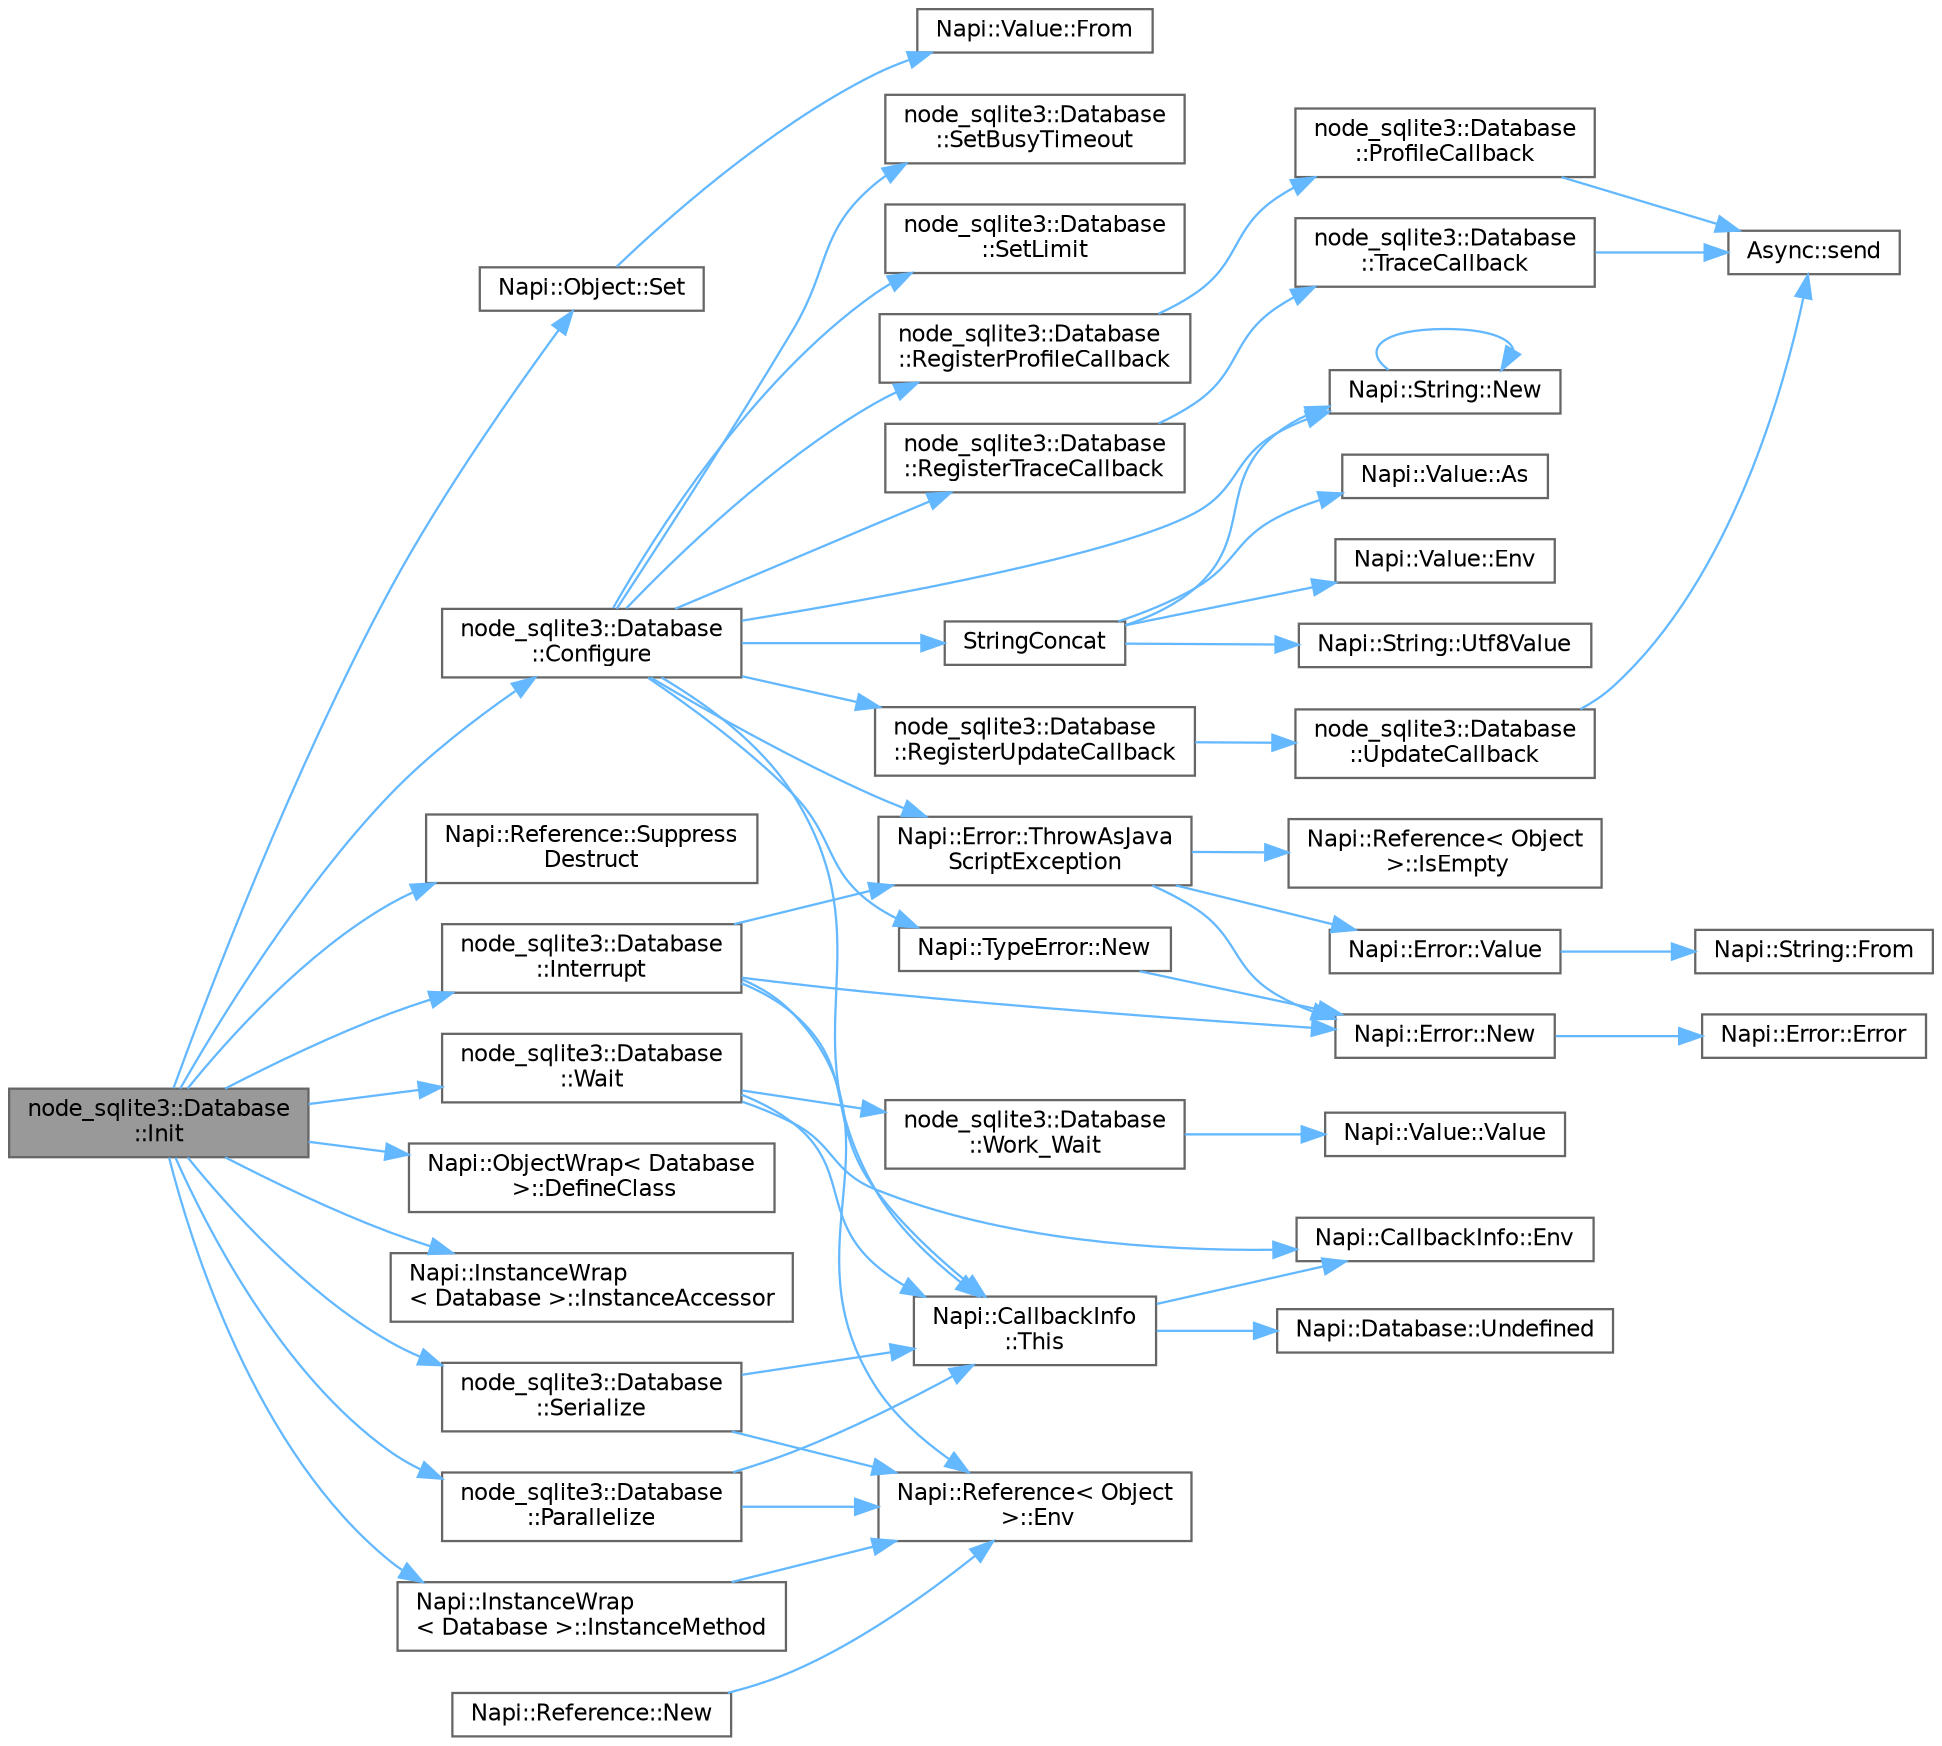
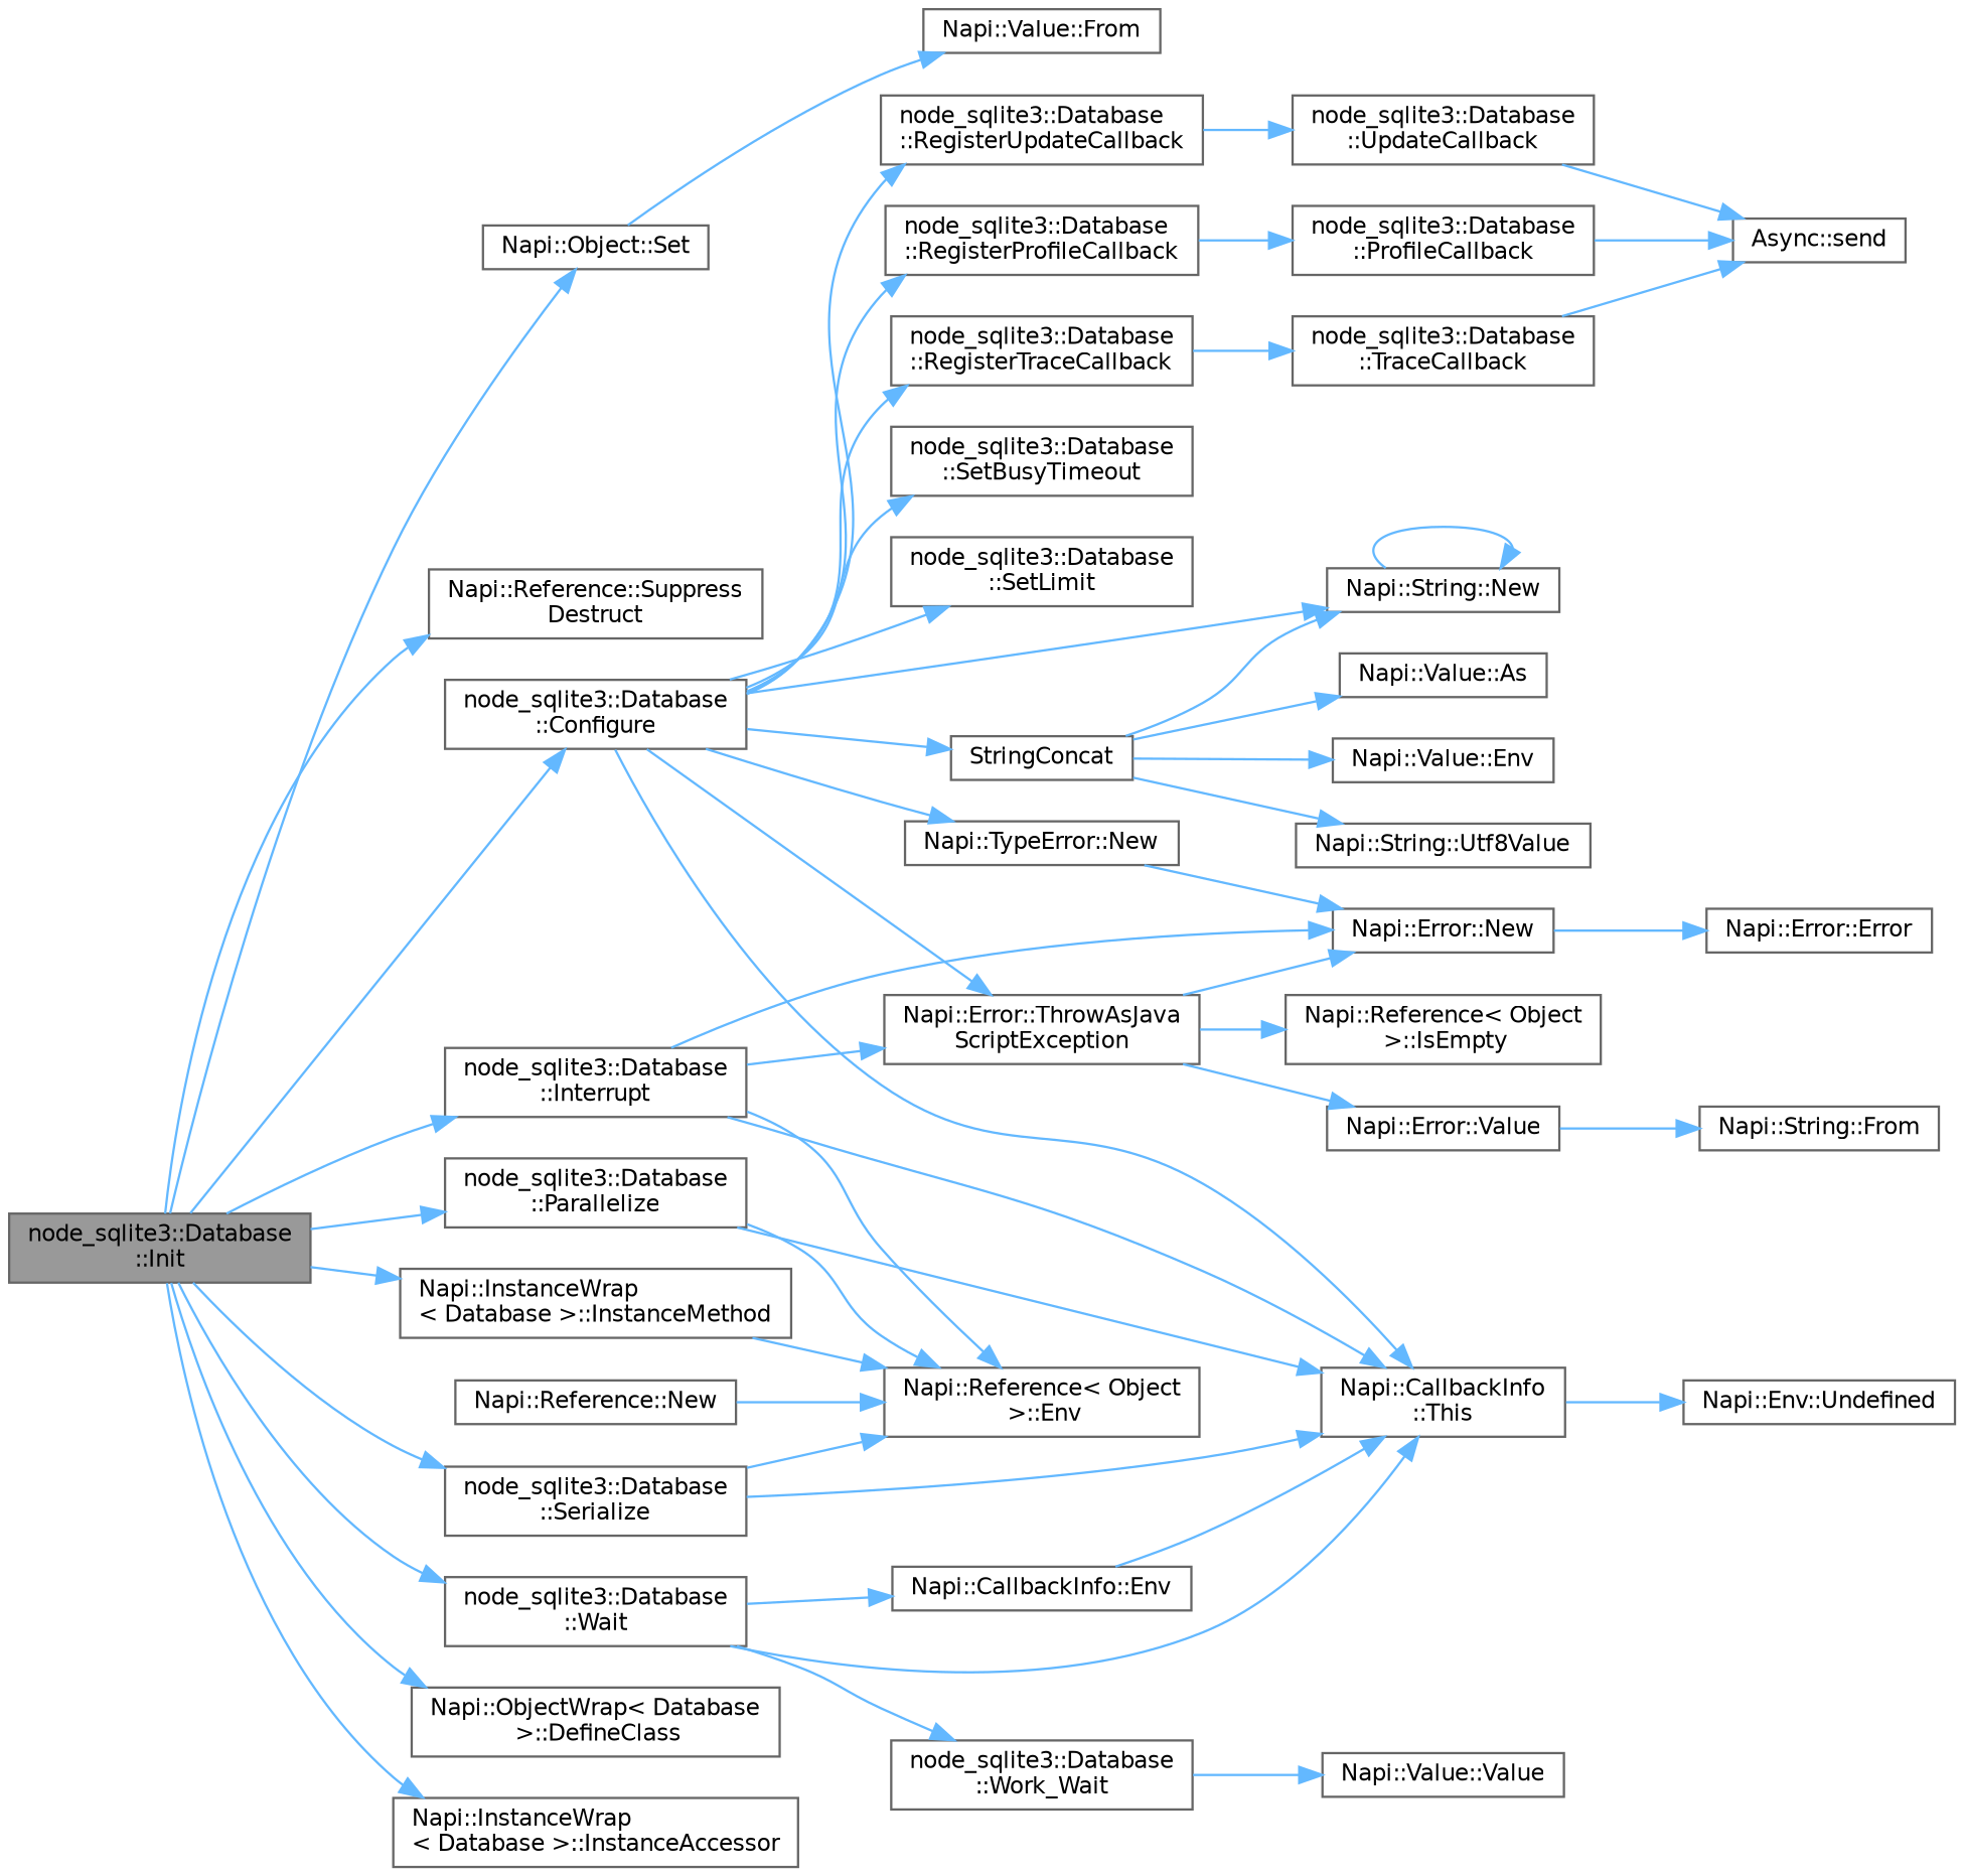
  digraph {
    rankdir=LR
    node [color=grey40 fillcolor=white fontname=Helvetica fontsize=10 shape=box style=filled]
    edge [color=steelblue1 fontname=Helvetica fontsize=10 labelfontname=Helvetica labelfontsize=10 style=solid]
    n1 [color=gray40 fillcolor=grey60 fontcolor=black height=0.2 label="node_sqlite3::Database\l::Init" width=0.4]
    n2 [height=0.2 label="node_sqlite3::Database\l::Configure" width=0.4]
    n3 [height=0.2 label="Napi::ObjectWrap\< Database\l \>::DefineClass" width=0.4]
    n4 [height=0.2 label="Napi::InstanceWrap\l\< Database \>::InstanceAccessor" width=0.4]
    n5 [height=0.2 label="Napi::InstanceWrap\l\< Database \>::InstanceMethod" width=0.4]
    n6 [height=0.2 label="node_sqlite3::Database\l::Interrupt" width=0.4]
    n7 [height=0.2 label="node_sqlite3::Database\l::Parallelize" width=0.4]
    n8 [height=0.2 label="node_sqlite3::Database\l::Serialize" width=0.4]
    n9 [height=0.2 label="Napi::Object::Set" width=0.4]
    n10 [height=0.2 label="Napi::Reference::Suppress\lDestruct" width=0.4]
    n11 [height=0.2 label="node_sqlite3::Database\l::Wait" width=0.4]
    n12 [height=0.2 label="Napi::String::New" width=0.4]
    n13 [height=0.2 label="Napi::TypeError::New" width=0.4]
    n14 [height=0.2 label="node_sqlite3::Database\l::RegisterProfileCallback" width=0.4]
    n15 [height=0.2 label="node_sqlite3::Database\l::RegisterTraceCallback" width=0.4]
    n16 [height=0.2 label="node_sqlite3::Database\l::RegisterUpdateCallback" width=0.4]
    n17 [height=0.2 label="node_sqlite3::Database\l::SetBusyTimeout" width=0.4]
    n18 [height=0.2 label="node_sqlite3::Database\l::SetLimit" width=0.4]
    n19 [height=0.2 label=StringConcat width=0.4]
    n20 [height=0.2 label="Napi::CallbackInfo\l::This" width=0.4]
    n21 [height=0.2 label="Napi::Error::ThrowAsJava\lScriptException" width=0.4]
    n22 [height=0.2 label="Napi::Reference\< Object\l \>::Env" width=0.4]
    n23 [height=0.2 label="Napi::Error::New" width=0.4]
    n24 [height=0.2 label="Napi::Value::From" width=0.4]
    n25 [height=0.2 label="Napi::CallbackInfo::Env" width=0.4]
    n26 [height=0.2 label="node_sqlite3::Database\l::Work_Wait" width=0.4]
    n27 [height=0.2 label="node_sqlite3::Database\l::ProfileCallback" width=0.4]
    n28 [height=0.2 label="node_sqlite3::Database\l::TraceCallback" width=0.4]
    n29 [height=0.2 label="node_sqlite3::Database\l::UpdateCallback" width=0.4]
    n30 [height=0.2 label="Napi::Value::As" width=0.4]
    n31 [height=0.2 label="Napi::Value::Env" width=0.4]
    n32 [height=0.2 label="Napi::String::Utf8Value" width=0.4]
-   n33 [height=0.2 label="Napi::Database::Undefined" width=0.4]
+   n33 [height=0.2 label="Napi::Env::Undefined" width=0.4]
    n34 [height=0.2 label="Napi::Reference\< Object\l \>::IsEmpty" width=0.4]
    n35 [height=0.2 label="Napi::Error::Value" width=0.4]
    n36 [height=0.2 label="Napi::Error::Error" width=0.4]
    n37 [height=0.2 label="Async::send" width=0.4]
    n38 [height=0.2 label="Napi::String::From" width=0.4]
    n39 [height=0.2 label="Napi::Reference::New" width=0.4]
    n40 [height=0.2 label="Napi::Value::Value" width=0.4]
    n1 -> n2
    n1 -> n3
    n1 -> n4
    n1 -> n5
    n1 -> n6
    n1 -> n7
    n1 -> n8
    n1 -> n9
    n1 -> n10
    n1 -> n11
    n2 -> n12
    n2 -> n13
    n2 -> n14
    n2 -> n15
    n2 -> n16
    n2 -> n17
    n2 -> n18
    n2 -> n19
    n2 -> n20
    n2 -> n21
    n5 -> n22
    n6 -> n20
    n6 -> n21
    n6 -> n22
    n6 -> n23
    n7 -> n20
    n7 -> n22
    n8 -> n20
    n8 -> n22
    n9 -> n24
    n11 -> n20
    n11 -> n25
    n11 -> n26
    n12 -> n12
    n13 -> n23
    n14 -> n27
    n15 -> n28
    n16 -> n29
    n19 -> n12
    n19 -> n30
    n19 -> n31
    n19 -> n32
-   n20 -> n25
+   n25 -> n20
    n20 -> n33
    n21 -> n23
    n21 -> n34
    n21 -> n35
    n23 -> n36
    n26 -> n40
    n27 -> n37
    n28 -> n37
    n29 -> n37
    n35 -> n38
    n39 -> n22
  }
